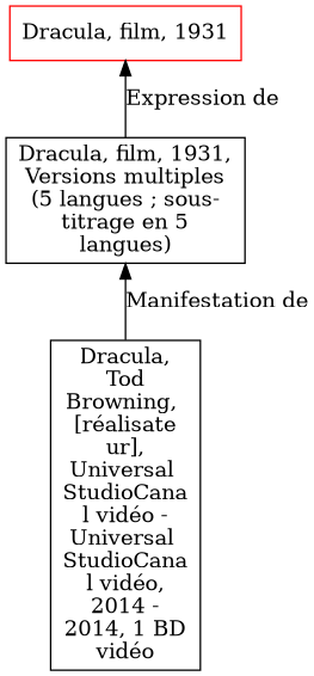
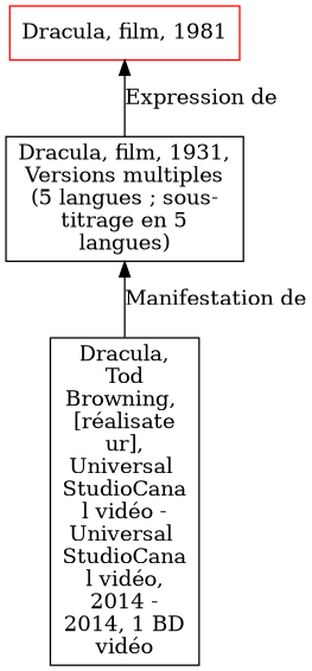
  digraph {
    rankdir=BT
    node [align=left shape=rect]
-   n1 [color=red label="Dracula, film, 1931"]
+   n1 [color=red label="Dracula, film, 1981"]
    n2 [label="Dracula, film, 1931,\nVersions multiples\n(5 langues ; sous-\ntitrage en 5\nlangues)"]
    n3 [label="Dracula,\nTod\nBrowning, \n[réalisate\nur],\nUniversal \nStudioCana\nl vidéo -\nUniversal \nStudioCana\nl vidéo,\n2014 -\n2014, 1 BD\nvidéo"]
    n2 -> n1 [label="Expression de"]
    n3 -> n2 [label="Manifestation de"]
  }
